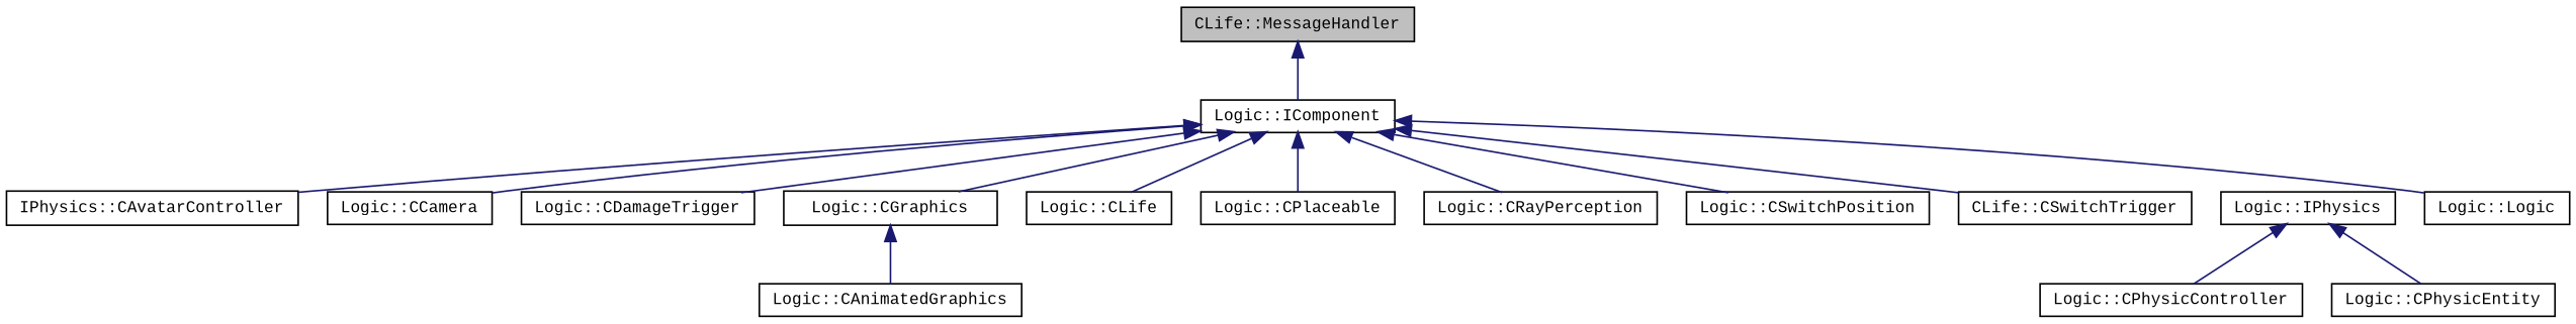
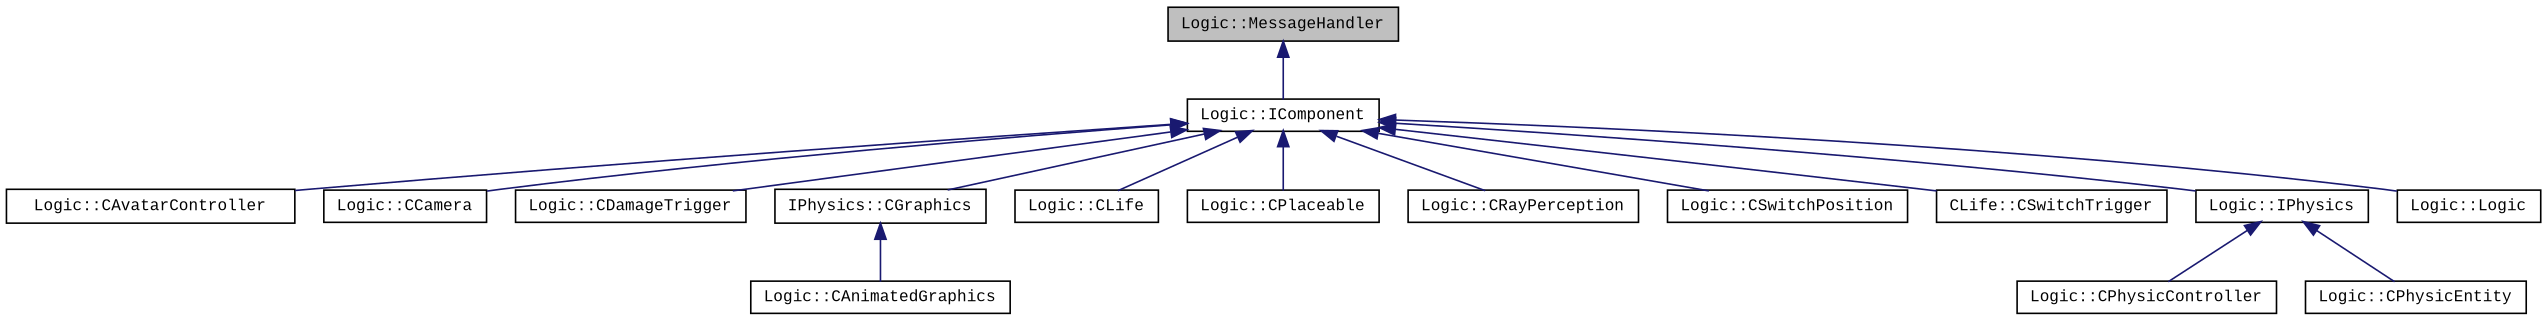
  digraph {
    fontname="Liberation Mono"
    rankdir=TB
    node [color=black fillcolor=white fontname="Liberation Mono" fontsize=10 shape=record style=filled]
    edge [color=midnightblue dir=back fontname="Liberation Mono" fontsize=10 labelfontname=FreeSans labelfontsize=10 style=solid]
-   n1 [fillcolor=grey75 fontcolor=black height=0.2 label="CLife::MessageHandler" width=0.4]
+   n1 [fillcolor=grey75 fontcolor=black height=0.2 label="Logic::MessageHandler" width=0.4]
    n2 [height=0.2 label="Logic::IComponent" width=0.4]
-   n3 [height=0.2 label="IPhysics::CAvatarController" width=0.4]
+   n3 [height=0.2 label="Logic::CAvatarController" width=0.4]
    n4 [height=0.2 label="Logic::CCamera" width=0.4]
    n5 [height=0.2 label="Logic::CDamageTrigger" width=0.4]
-   n6 [height=0.2 label="Logic::CGraphics" width=0.4]
+   n6 [height=0.2 label="IPhysics::CGraphics" width=0.4]
    n7 [height=0.2 label="Logic::CLife" width=0.4]
    n8 [height=0.2 label="Logic::CPlaceable" width=0.4]
    n9 [height=0.2 label="Logic::CRayPerception" width=0.4]
    n10 [height=0.2 label="Logic::CSwitchPosition" width=0.4]
    n11 [height=0.2 label="CLife::CSwitchTrigger" width=0.4]
    n12 [height=0.2 label="Logic::IPhysics" width=0.4]
    n13 [height=0.2 label="Logic::Logic" width=0.4]
    n14 [height=0.2 label="Logic::CAnimatedGraphics" width=0.4]
    n15 [height=0.2 label="Logic::CPhysicController" width=0.4]
    n16 [height=0.2 label="Logic::CPhysicEntity" width=0.4]
    n1 -> n2
    n2 -> n3
    n2 -> n4
    n2 -> n5
    n2 -> n6
    n2 -> n7
    n2 -> n8
    n2 -> n9
    n2 -> n10
    n2 -> n11
+   n2 -> n12
    n2 -> n13
    n6 -> n14
    n12 -> n15
    n12 -> n16
  }
